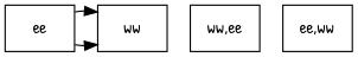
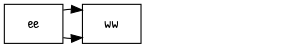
  digraph {
    fontname="Patrick Hand"
    rankdir=TB
    node [fontname="Patrick Hand" shape=box]
    edge [fontname="Patrick Hand"]
    n1 [label=ee]
    n2 [label=ww]
-   n3 [label="ww,ee"]
-   n4 [label="ee,ww"]
    subgraph sub_1 {
      rank=same
      n1
      n2
    }
    n1 -> n2
    n1 -> n2
  }
